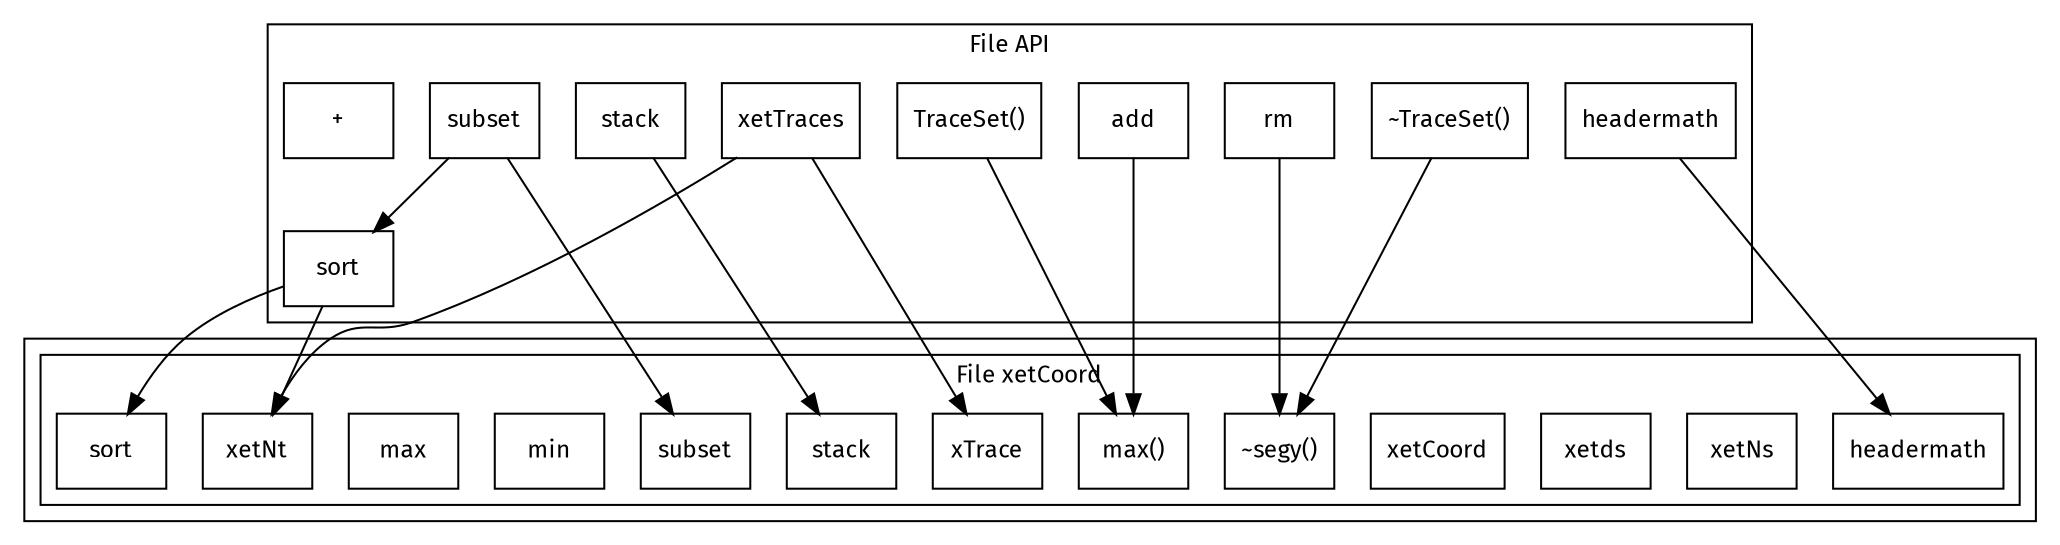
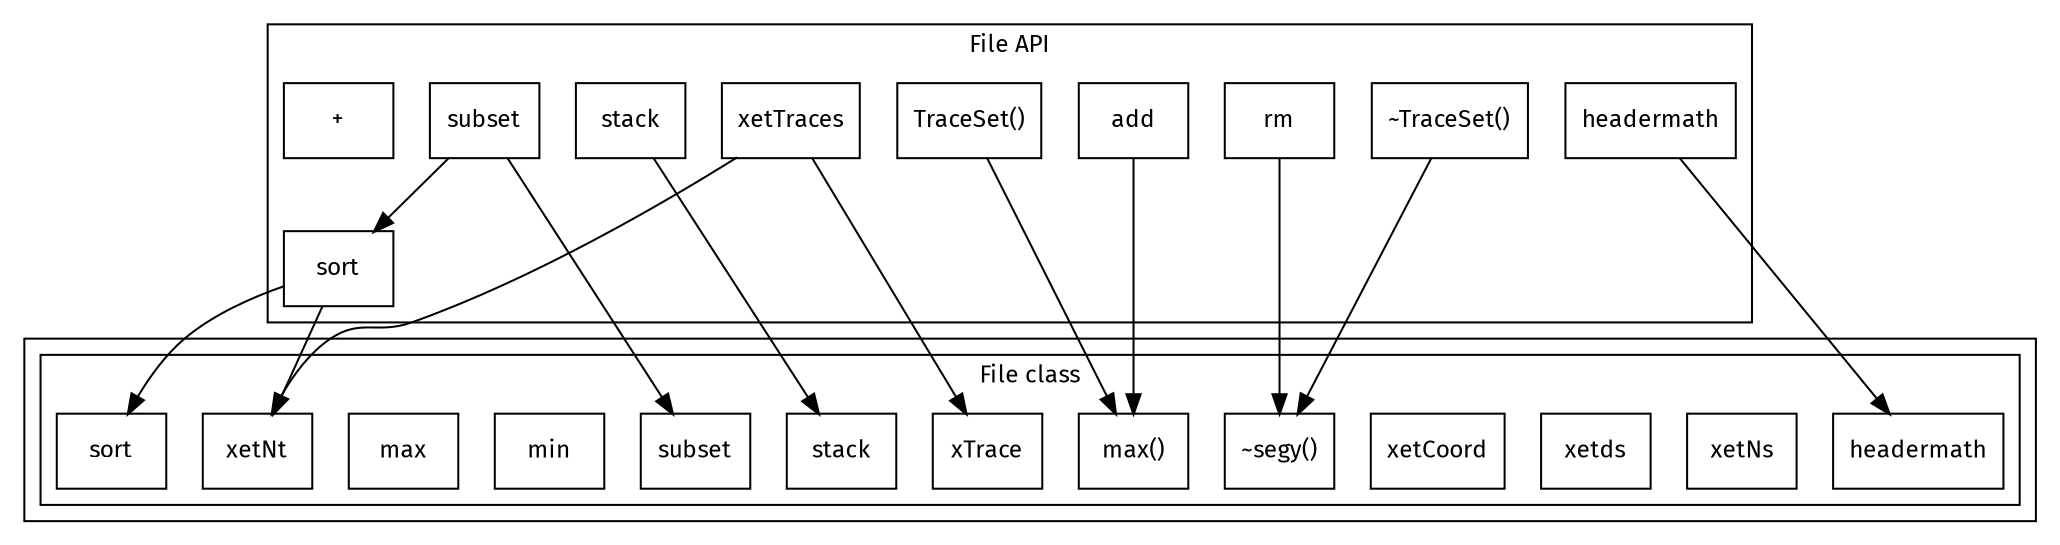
  digraph {
    fontname="Fira Sans"
    fontsize=12
    node [fontname="Fira Sans" fontsize=12 shape=record]
    edge [fontname="Fira Sans" fontsize=12]
    n1 [label="{xetNt}"]
    n2 [label="{xetNs}"]
    n3 [label="{xetds}"]
    n4 [label="{xetCoord}"]
    n5 [label="{xTrace}"]
    n6 [label="{subset}"]
    n7 [label=sort]
    n8 [label=stack]
    n9 [label=headermath]
    n10 [label=min]
    n11 [label=max]
    n12 [label="max()"]
    n13 [label="~segy()"]
    n14 [label="{add}"]
    n15 [label="{rm}"]
    n16 [label=sort]
    n17 [label=stack]
    n18 [label="{subset}"]
    n19 [label=xetTraces]
    n20 [label=headermath]
    n21 [label="TraceSet()"]
    n22 [label="~TraceSet()"]
    n23 [label="{+}"]
    subgraph cluster_1 {
      subgraph cluster_2 {
-       label="File xetCoord"
+       label="File class"
        n12
        n13
        subgraph sub_3 {
          label="File class"
          n1
          n2
          n3
        }
        subgraph sub_4 {
          label="File class"
          n4
          n5
        }
        subgraph sub_5 {
          label="File class"
          n6
          n7
          n8
          n9
          n10
          n11
        }
      }
    }
    subgraph cluster_6 {
      label="File API"
      n21
      n22
      n23
      subgraph sub_7 {
        label="Set API"
        n14
        n15
        n16
        n17
        n18
        n19
        n20
      }
    }
    subgraph cluster_8 {
    }
    n14 -> n12
    n15 -> n13
    n16 -> n1
    n16 -> n7
    n17 -> n8
    n18 -> n6
    n18 -> n16
    n19 -> n1
    n19 -> n5
    n20 -> n9
    n21 -> n12
    n22 -> n13
  }
